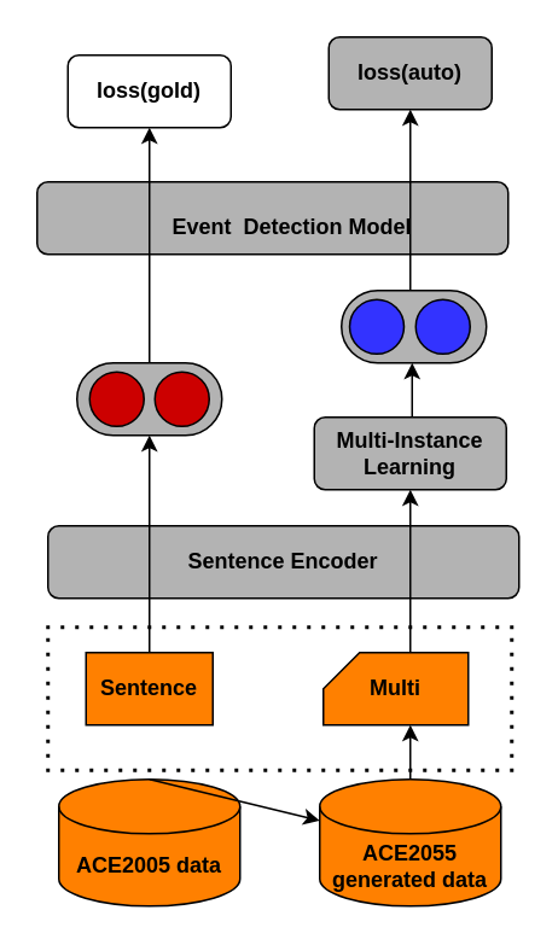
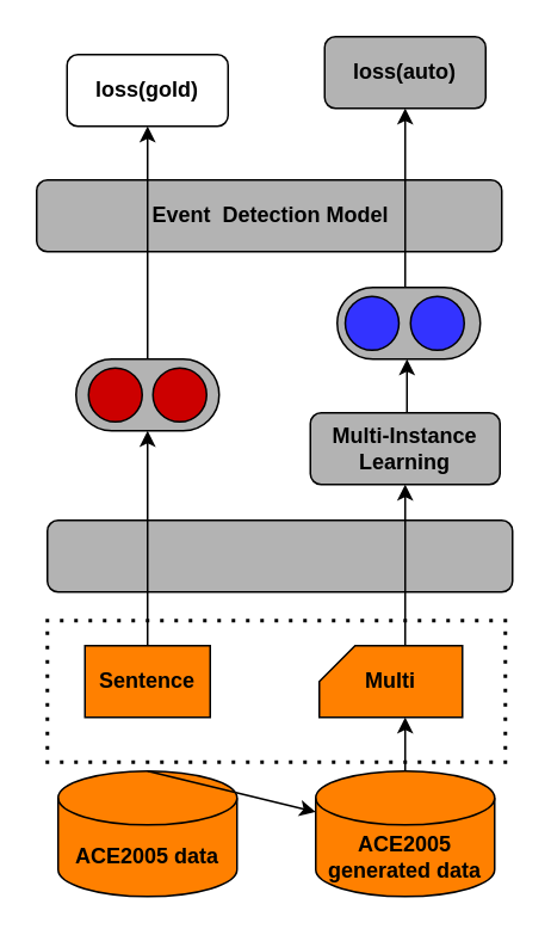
  <mxCell id="0" />
  <mxCell id="1" parent="0" />
  <mxCell id="2" value="&lt;b&gt;ACE2005 data&lt;/b&gt;" style="shape=cylinder3;whiteSpace=wrap;html=1;boundedLbl=1;backgroundOutline=1;size=15;fillColor=#FF8000;" parent="1" vertex="1"><mxGeometry x="32" y="430" width="100" height="70" as="geometry" /></mxCell>
  <mxCell id="3" value="&lt;b&gt;Sentence&lt;/b&gt;" style="rounded=0;whiteSpace=wrap;html=1;fillColor=#FF8000;" parent="1" vertex="1"><mxGeometry x="47" y="360" width="70" height="40" as="geometry" /></mxCell>
  <mxCell id="4" value="&lt;b&gt;Multi&lt;/b&gt;" style="shape=card;whiteSpace=wrap;html=1;fillColor=#FF8000;size=20;" parent="1" vertex="1"><mxGeometry x="178" y="360" width="80" height="40" as="geometry" /></mxCell>
  <mxCell id="5" value="" style="endArrow=none;dashed=1;html=1;dashPattern=1 3;strokeWidth=2;" parent="1" edge="1"><mxGeometry width="50" height="50" relative="1" as="geometry"><mxPoint x="282" y="426" as="sourcePoint" /><mxPoint x="282" y="346" as="targetPoint" /></mxGeometry></mxCell>
  <mxCell id="6" value="" style="endArrow=none;dashed=1;html=1;dashPattern=1 3;strokeWidth=2;" parent="1" edge="1"><mxGeometry width="50" height="50" relative="1" as="geometry"><mxPoint x="33" y="425" as="sourcePoint" /><mxPoint x="278" y="425" as="targetPoint" /><Array as="points"><mxPoint x="93" y="425" /></Array></mxGeometry></mxCell>
  <mxCell id="7" value="" style="endArrow=none;dashed=1;html=1;dashPattern=1 3;strokeWidth=2;" parent="1" edge="1"><mxGeometry width="50" height="50" relative="1" as="geometry"><mxPoint x="25" y="346" as="sourcePoint" /><mxPoint x="285" y="346" as="targetPoint" /><Array as="points"><mxPoint x="85" y="346" /></Array></mxGeometry></mxCell>
  <mxCell id="8" value="" style="endArrow=none;dashed=1;html=1;dashPattern=1 3;strokeWidth=2;" parent="1" edge="1"><mxGeometry width="50" height="50" relative="1" as="geometry"><mxPoint x="26" y="426" as="sourcePoint" /><mxPoint x="26" y="346" as="targetPoint" /></mxGeometry></mxCell>
- <mxCell id="9" value="&lt;b&gt;ACE2055 generated data&lt;/b&gt;" style="shape=cylinder3;whiteSpace=wrap;html=1;boundedLbl=1;backgroundOutline=1;size=15;fillColor=#FF8000;" parent="1" vertex="1"><mxGeometry x="176" y="430" width="100" height="70" as="geometry" /></mxCell>
+ <mxCell id="9" value="&lt;b&gt;ACE2005 generated data&lt;/b&gt;" style="shape=cylinder3;whiteSpace=wrap;html=1;boundedLbl=1;backgroundOutline=1;size=15;fillColor=#FF8000;" parent="1" vertex="1"><mxGeometry x="176" y="430" width="100" height="70" as="geometry" /></mxCell>
  <mxCell id="10" value="" style="endArrow=classic;html=1;" parent="1" edge="1"><mxGeometry width="50" height="50" relative="1" as="geometry"><mxPoint x="226" y="430" as="sourcePoint" /><mxPoint x="226" y="400" as="targetPoint" /></mxGeometry></mxCell>
  <mxCell id="11" value="" style="endArrow=classic;html=1;exitX=0.5;exitY=0;exitDx=0;exitDy=0;exitPerimeter=0;" parent="1" source="2" target="9" edge="1"><mxGeometry width="50" height="50" relative="1" as="geometry"><mxPoint x="196" y="440" as="sourcePoint" /><mxPoint x="246" y="390" as="targetPoint" /></mxGeometry></mxCell>
  <mxCell id="12" value="" style="rounded=1;whiteSpace=wrap;html=1;fillColor=#B3B3B3;" parent="1" vertex="1"><mxGeometry x="26" y="290" width="260" height="40" as="geometry" /></mxCell>
- <mxCell id="13" value="&lt;b&gt;Sentence Encoder&lt;/b&gt;" style="text;html=1;strokeColor=none;fillColor=none;align=center;verticalAlign=middle;whiteSpace=wrap;rounded=0;" parent="1" vertex="1"><mxGeometry x="86" y="300" width="140" height="20" as="geometry" /></mxCell>
  <mxCell id="14" value="&lt;b&gt;Multi-Instance Learning&lt;/b&gt;" style="rounded=1;whiteSpace=wrap;html=1;fillColor=#B3B3B3;" parent="1" vertex="1"><mxGeometry x="173" y="230" width="106" height="40" as="geometry" /></mxCell>
  <mxCell id="15" value="" style="rounded=1;whiteSpace=wrap;html=1;fillColor=#B3B3B3;arcSize=50;" parent="1" vertex="1"><mxGeometry x="42" y="200" width="80" height="40" as="geometry" /></mxCell>
  <mxCell id="16" value="" style="ellipse;whiteSpace=wrap;html=1;aspect=fixed;fillColor=#CC0000;" parent="1" vertex="1"><mxGeometry x="49" y="205" width="30" height="30" as="geometry" /></mxCell>
  <mxCell id="17" value="" style="ellipse;whiteSpace=wrap;html=1;aspect=fixed;fillColor=#CC0000;" parent="1" vertex="1"><mxGeometry x="85" y="205" width="30" height="30" as="geometry" /></mxCell>
  <mxCell id="18" value="" style="rounded=1;whiteSpace=wrap;html=1;fillColor=#B3B3B3;arcSize=50;" parent="1" vertex="1"><mxGeometry x="188" y="160" width="80" height="40" as="geometry" /></mxCell>
  <mxCell id="19" value="" style="ellipse;whiteSpace=wrap;html=1;aspect=fixed;fillColor=#3333FF;" parent="1" vertex="1"><mxGeometry x="192.5" y="165" width="30" height="30" as="geometry" /></mxCell>
  <mxCell id="20" value="" style="ellipse;whiteSpace=wrap;html=1;aspect=fixed;fillColor=#3333FF;" parent="1" vertex="1"><mxGeometry x="229" y="165" width="30" height="30" as="geometry" /></mxCell>
  <mxCell id="21" value="" style="rounded=1;whiteSpace=wrap;html=1;fillColor=#B3B3B3;" parent="1" vertex="1"><mxGeometry x="20" y="100" width="260" height="40" as="geometry" /></mxCell>
- <mxCell id="22" value="&lt;b&gt;Event&amp;nbsp; Detection Model&lt;/b&gt;" style="text;html=1;strokeColor=none;fillColor=none;align=center;verticalAlign=middle;whiteSpace=wrap;rounded=0;" parent="1" vertex="1"><mxGeometry x="66" y="115" width="190" height="20" as="geometry" /></mxCell>
+ <mxCell id="22" value="&lt;b&gt;Event&amp;nbsp; Detection Model&lt;/b&gt;" style="text;html=1;strokeColor=none;fillColor=none;align=center;verticalAlign=middle;whiteSpace=wrap;rounded=0;" parent="1" vertex="1"><mxGeometry x="56" y="110" width="190" height="20" as="geometry" /></mxCell>
  <mxCell id="23" value="&lt;b&gt;loss(gold)&lt;/b&gt;" style="rounded=1;whiteSpace=wrap;html=1;fillColor=#ffffff;" parent="1" vertex="1"><mxGeometry x="37" y="30" width="90" height="40" as="geometry" /></mxCell>
  <mxCell id="24" value="&lt;b&gt;loss(auto)&lt;/b&gt;" style="rounded=1;whiteSpace=wrap;html=1;fillColor=#B3B3B3;" parent="1" vertex="1"><mxGeometry x="181" y="20" width="90" height="40" as="geometry" /></mxCell>
  <mxCell id="25" value="" style="endArrow=classic;html=1;" parent="1" edge="1"><mxGeometry width="50" height="50" relative="1" as="geometry"><mxPoint x="82" y="360" as="sourcePoint" /><mxPoint x="82" y="240" as="targetPoint" /></mxGeometry></mxCell>
  <mxCell id="26" value="" style="endArrow=classic;html=1;" parent="1" edge="1"><mxGeometry width="50" height="50" relative="1" as="geometry"><mxPoint x="226" y="360" as="sourcePoint" /><mxPoint x="226" y="270" as="targetPoint" /></mxGeometry></mxCell>
  <mxCell id="27" value="" style="endArrow=classic;html=1;entryX=0.5;entryY=1;entryDx=0;entryDy=0;" parent="1" edge="1"><mxGeometry width="50" height="50" relative="1" as="geometry"><mxPoint x="227" y="230" as="sourcePoint" /><mxPoint x="227" y="200" as="targetPoint" /></mxGeometry></mxCell>
  <mxCell id="28" value="" style="endArrow=classic;html=1;entryX=0.5;entryY=1;entryDx=0;entryDy=0;exitX=0.5;exitY=0;exitDx=0;exitDy=0;" parent="1" source="15" target="23" edge="1"><mxGeometry width="50" height="50" relative="1" as="geometry"><mxPoint x="256" y="290" as="sourcePoint" /><mxPoint x="306" y="240" as="targetPoint" /></mxGeometry></mxCell>
  <mxCell id="29" value="" style="endArrow=classic;html=1;entryX=0.5;entryY=1;entryDx=0;entryDy=0;" parent="1" target="24" edge="1"><mxGeometry width="50" height="50" relative="1" as="geometry"><mxPoint x="226" y="160" as="sourcePoint" /><mxPoint x="306" y="240" as="targetPoint" /></mxGeometry></mxCell>
